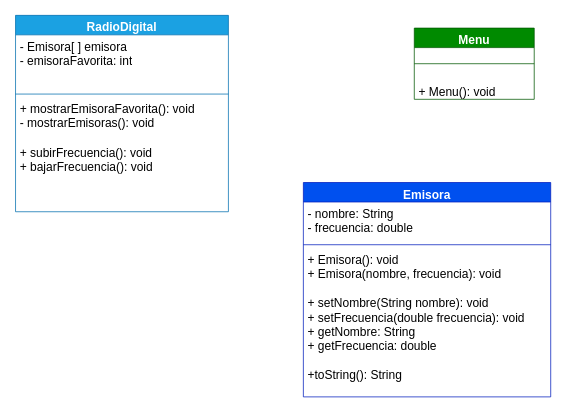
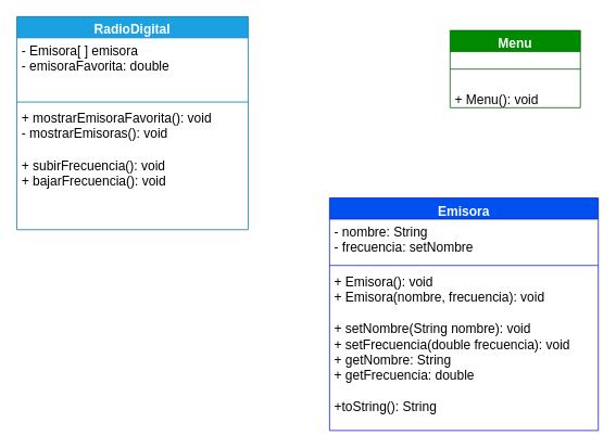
  <mxCell id="0" />
  <mxCell id="1" parent="0" />
  <mxCell id="2" value="Menu" style="swimlane;fontStyle=1;align=center;verticalAlign=top;childLayout=stackLayout;horizontal=1;startSize=26;horizontalStack=0;resizeParent=1;resizeParentMax=0;resizeLast=0;collapsible=1;marginBottom=0;whiteSpace=wrap;html=1;fontSize=16;fillColor=#008a00;fontColor=#ffffff;strokeColor=#005700;" vertex="1" parent="1"><mxGeometry x="552" y="37" width="160" height="95" as="geometry" /></mxCell>
  <mxCell id="3" value="" style="line;strokeWidth=1;fillColor=none;align=left;verticalAlign=middle;spacingTop=-1;spacingLeft=3;spacingRight=3;rotatable=0;labelPosition=right;points=[];portConstraint=eastwest;strokeColor=inherit;fontSize=16;" vertex="1" parent="2"><mxGeometry y="26" width="160" height="43" as="geometry" /></mxCell>
  <mxCell id="4" value="+ Menu(): void" style="text;strokeColor=none;fillColor=none;align=left;verticalAlign=top;spacingLeft=4;spacingRight=4;overflow=hidden;rotatable=0;points=[[0,0.5],[1,0.5]];portConstraint=eastwest;whiteSpace=wrap;html=1;fontSize=16;" vertex="1" parent="2"><mxGeometry y="69" width="160" height="26" as="geometry" /></mxCell>
  <mxCell id="5" value="Emisora" style="swimlane;fontStyle=1;align=center;verticalAlign=top;childLayout=stackLayout;horizontal=1;startSize=26;horizontalStack=0;resizeParent=1;resizeParentMax=0;resizeLast=0;collapsible=1;marginBottom=0;whiteSpace=wrap;html=1;fontSize=16;fillColor=#0050ef;fontColor=#ffffff;strokeColor=#001DBC;" vertex="1" parent="1"><mxGeometry x="404" y="243" width="330" height="286" as="geometry" /></mxCell>
- <mxCell id="6" value="- nombre: String&amp;nbsp;&lt;br&gt;- frecuencia: double" style="text;strokeColor=none;fillColor=none;align=left;verticalAlign=top;spacingLeft=4;spacingRight=4;overflow=hidden;rotatable=0;points=[[0,0.5],[1,0.5]];portConstraint=eastwest;whiteSpace=wrap;html=1;fontSize=16;" vertex="1" parent="5"><mxGeometry y="26" width="330" height="53" as="geometry" /></mxCell>
+ <mxCell id="6" value="- nombre: String&amp;nbsp;&lt;br&gt;- frecuencia: setNombre" style="text;strokeColor=none;fillColor=none;align=left;verticalAlign=top;spacingLeft=4;spacingRight=4;overflow=hidden;rotatable=0;points=[[0,0.5],[1,0.5]];portConstraint=eastwest;whiteSpace=wrap;html=1;fontSize=16;" vertex="1" parent="5"><mxGeometry y="26" width="330" height="53" as="geometry" /></mxCell>
  <mxCell id="7" value="" style="line;strokeWidth=1;fillColor=none;align=left;verticalAlign=middle;spacingTop=-1;spacingLeft=3;spacingRight=3;rotatable=0;labelPosition=right;points=[];portConstraint=eastwest;strokeColor=inherit;fontSize=16;" vertex="1" parent="5"><mxGeometry y="79" width="330" height="8" as="geometry" /></mxCell>
  <mxCell id="8" value="+ Emisora(): void&lt;br&gt;+ Emisora(nombre, frecuencia): void&lt;br&gt;&lt;br&gt;+ setNombre(String nombre): void&lt;br&gt;+ setFrecuencia(double frecuencia): void&lt;br&gt;+ getNombre: String&lt;br&gt;+ getFrecuencia: double&lt;br&gt;&lt;br&gt;+toString(): String" style="text;strokeColor=none;fillColor=none;align=left;verticalAlign=top;spacingLeft=4;spacingRight=4;overflow=hidden;rotatable=0;points=[[0,0.5],[1,0.5]];portConstraint=eastwest;whiteSpace=wrap;html=1;fontSize=16;" vertex="1" parent="5"><mxGeometry y="87" width="330" height="199" as="geometry" /></mxCell>
  <mxCell id="9" value="RadioDigital" style="swimlane;fontStyle=1;align=center;verticalAlign=top;childLayout=stackLayout;horizontal=1;startSize=26;horizontalStack=0;resizeParent=1;resizeParentMax=0;resizeLast=0;collapsible=1;marginBottom=0;whiteSpace=wrap;html=1;fontSize=16;fillColor=#1ba1e2;fontColor=#ffffff;strokeColor=#006EAF;" vertex="1" parent="1"><mxGeometry x="20" y="20" width="284" height="262" as="geometry" /></mxCell>
- <mxCell id="10" value="- Emisora[ ] emisora&lt;br&gt;- emisoraFavorita: int" style="text;strokeColor=none;fillColor=none;align=left;verticalAlign=top;spacingLeft=4;spacingRight=4;overflow=hidden;rotatable=0;points=[[0,0.5],[1,0.5]];portConstraint=eastwest;whiteSpace=wrap;html=1;fontSize=16;" vertex="1" parent="9"><mxGeometry y="26" width="284" height="75" as="geometry" /></mxCell>
+ <mxCell id="10" value="- Emisora[ ] emisora&lt;br&gt;- emisoraFavorita: double" style="text;strokeColor=none;fillColor=none;align=left;verticalAlign=top;spacingLeft=4;spacingRight=4;overflow=hidden;rotatable=0;points=[[0,0.5],[1,0.5]];portConstraint=eastwest;whiteSpace=wrap;html=1;fontSize=16;" vertex="1" parent="9"><mxGeometry y="26" width="284" height="75" as="geometry" /></mxCell>
  <mxCell id="11" value="" style="line;strokeWidth=1;fillColor=none;align=left;verticalAlign=middle;spacingTop=-1;spacingLeft=3;spacingRight=3;rotatable=0;labelPosition=right;points=[];portConstraint=eastwest;strokeColor=inherit;fontSize=16;" vertex="1" parent="9"><mxGeometry y="101" width="284" height="8" as="geometry" /></mxCell>
  <mxCell id="12" value="+&amp;nbsp;mostrarEmisoraFavorita(): void&lt;br&gt;- mostrarEmisoras(): void&lt;br&gt;&lt;br&gt;+ subirFrecuencia(): void&lt;br&gt;+ bajarFrecuencia(): void" style="text;strokeColor=none;fillColor=none;align=left;verticalAlign=top;spacingLeft=4;spacingRight=4;overflow=hidden;rotatable=0;points=[[0,0.5],[1,0.5]];portConstraint=eastwest;whiteSpace=wrap;html=1;fontSize=16;" vertex="1" parent="9"><mxGeometry y="109" width="284" height="153" as="geometry" /></mxCell>
